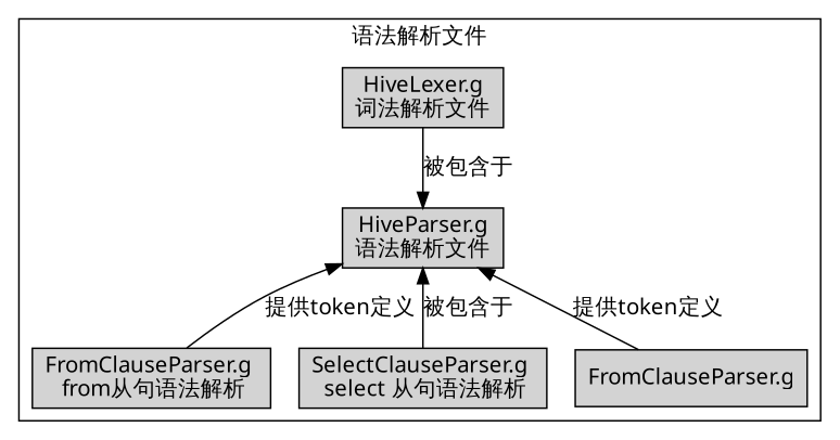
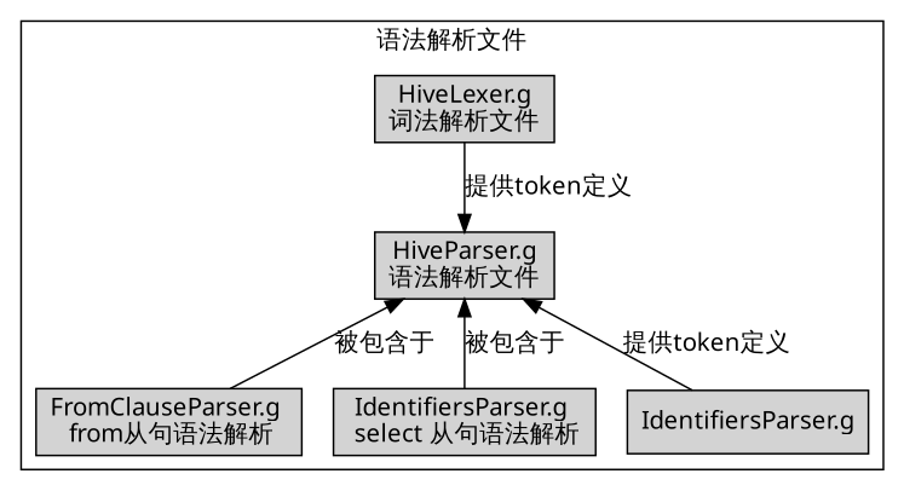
  digraph {
    compound=true
    fontname=FangSong
    node [color=black fillcolor=lightgrey fontname=FangSong shape=box style=filled]
    edge [fontname=FangSong dir=back]
    n1 [label="HiveLexer.g\n词法解析文件"]
    n2 [label="HiveParser.g\n语法解析文件"]
    n3 [label="FromClauseParser.g \n from从句语法解析"]
-   n4 [label="SelectClauseParser.g \n select 从句语法解析"]
-   n5 [label="FromClauseParser.g"]
+   n4 [label="IdentifiersParser.g \n select 从句语法解析"]
+   n5 [label="IdentifiersParser.g"]
    subgraph cluster_1 {
      label="语法解析文件"
      n1
      n2
      n3
      n4
      n5
    }
-   n1 -> n2 [label="被包含于" dir=""]
-   n2 -> n3 [label="提供token定义"]
+   n1 -> n2 [label="提供token定义" dir=""]
+   n2 -> n3 [label="被包含于"]
    n2 -> n4 [label="被包含于"]
    n2 -> n5 [label="提供token定义"]
  }
